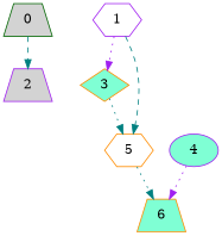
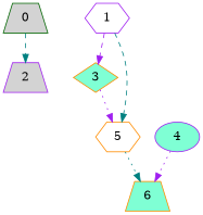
  strict digraph {
    node [color=purple exec=11 fillcolor=aquamarine is_join=False shape=trapezium style=filled]
    edge [color=teal comm=3 is_update=False style=dotted]
    0 [color=darkgreen exec=8 fillcolor=lightgrey period=30]
    2 [exec=12 fillcolor=lightgrey]
    1 [exec=13 fillcolor=white period=100 shape=hexagon]
    3 [color=darkorange shape=diamond]
    5 [color=darkorange exec=14 fillcolor=white is_join=True period=50 shape=hexagon]
    6 [color=darkorange is_join=True]
    4 [exec=7 period=20 shape=ellipse]
    0 -> 2 [style=dashed]
-   1 -> 3 [color=purple comm=4]
+   1 -> 3 [color=purple comm=4 style=dashed]
    1 -> 5 [comm=5 is_update=True style=dashed]
-   3 -> 5 [comm=6 is_update=True]
+   3 -> 5 [color=purple comm=6 is_update=True]
    5 -> 6 [comm=7]
    4 -> 6 [color=purple is_update=True]
  }
